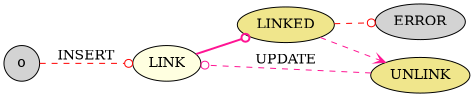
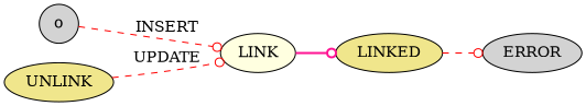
  digraph {
    rankdir=LR
    node [fillcolor=lightgrey style=filled]
    edge [arrowhead=odot color=red style=dashed]
    o [shape=circle]
    LINK [fillcolor=lightyellow]
    LINKED [fillcolor=khaki]
    ERROR
    UNLINK [fillcolor=khaki]
    o -> LINK [label=INSERT]
    LINK -> LINKED [color=deeppink style=bold]
    LINKED -> ERROR
-   LINKED -> UNLINK [arrowhead=vee color=deeppink]
-   UNLINK -> LINK [color=deeppink label=UPDATE]
+   UNLINK -> LINK [label=UPDATE]
  }
